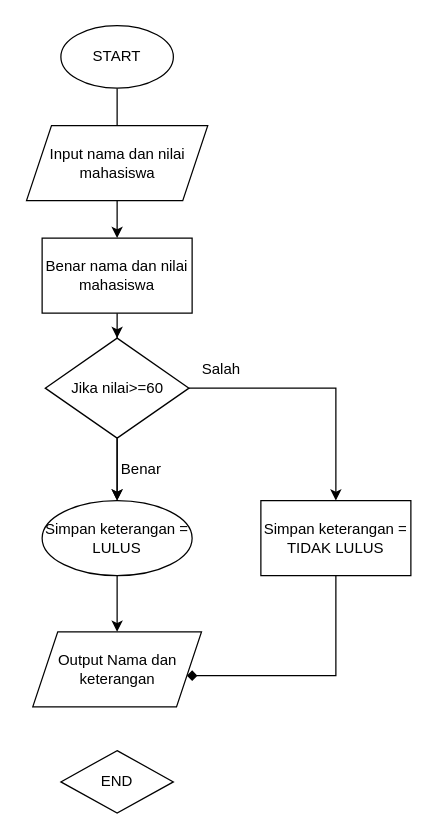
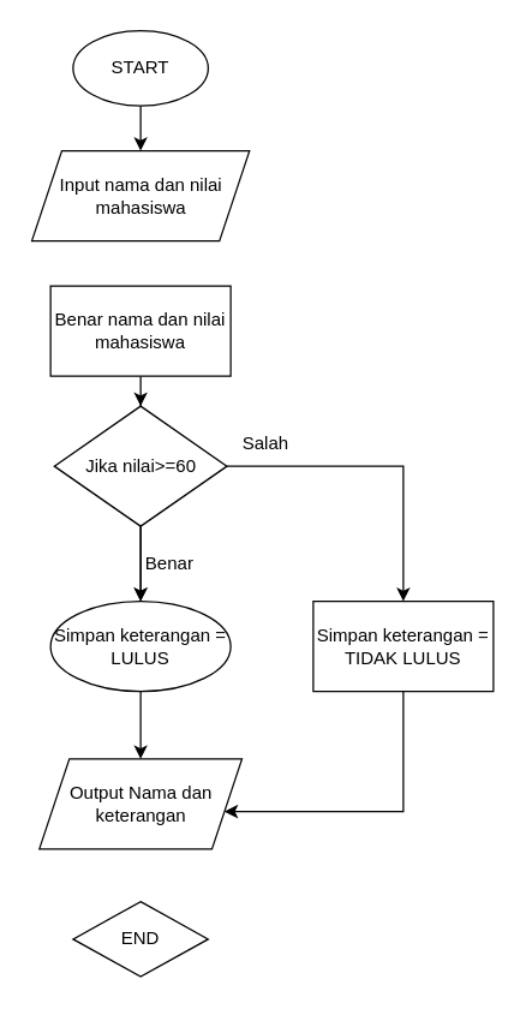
  <mxCell id="0" />
  <mxCell id="1" parent="0" />
- <mxCell id="2" style="edgeStyle=orthogonalEdgeStyle;rounded=0;orthogonalLoop=1;jettySize=auto;html=1;entryX=0.5;entryY=0;entryDx=0;entryDy=0;endArrow=none;" edge="1" parent="1" source="3" target="6"><mxGeometry relative="1" as="geometry" /></mxCell>
+ <mxCell id="2" style="edgeStyle=orthogonalEdgeStyle;rounded=0;orthogonalLoop=1;jettySize=auto;html=1;entryX=0.5;entryY=0;entryDx=0;entryDy=0;" edge="1" parent="1" source="3" target="6"><mxGeometry relative="1" as="geometry" /></mxCell>
  <mxCell id="3" value="START" style="ellipse;whiteSpace=wrap;html=1;" vertex="1" parent="1"><mxGeometry x="48" y="20" width="90" height="50" as="geometry" /></mxCell>
  <mxCell id="4" value="END" style="rhombus;whiteSpace=wrap;html=1;" vertex="1" parent="1"><mxGeometry x="48" y="600" width="90" height="50" as="geometry" /></mxCell>
- <mxCell id="5" style="edgeStyle=orthogonalEdgeStyle;rounded=0;orthogonalLoop=1;jettySize=auto;html=1;entryX=0.5;entryY=0;entryDx=0;entryDy=0;" edge="1" parent="1" source="6" target="8"><mxGeometry relative="1" as="geometry" /></mxCell>
  <mxCell id="6" value="Input nama dan nilai mahasiswa" style="shape=parallelogram;perimeter=parallelogramPerimeter;whiteSpace=wrap;html=1;fixedSize=1;" vertex="1" parent="1"><mxGeometry x="20.5" y="100" width="145" height="60" as="geometry" /></mxCell>
  <mxCell id="7" style="edgeStyle=orthogonalEdgeStyle;rounded=0;orthogonalLoop=1;jettySize=auto;html=1;entryX=0.5;entryY=0;entryDx=0;entryDy=0;" edge="1" parent="1" source="8" target="12"><mxGeometry relative="1" as="geometry" /></mxCell>
  <mxCell id="8" value="Benar nama dan nilai mahasiswa" style="rounded=0;whiteSpace=wrap;html=1;" vertex="1" parent="1"><mxGeometry x="33" y="190" width="120" height="60" as="geometry" /></mxCell>
  <mxCell id="9" style="edgeStyle=orthogonalEdgeStyle;rounded=0;orthogonalLoop=1;jettySize=auto;html=1;entryX=0.5;entryY=0;entryDx=0;entryDy=0;" edge="1" parent="1" source="12" target="14"><mxGeometry relative="1" as="geometry" /></mxCell>
  <mxCell id="10" style="edgeStyle=orthogonalEdgeStyle;rounded=0;orthogonalLoop=1;jettySize=auto;html=1;entryX=0.5;entryY=0;entryDx=0;entryDy=0;" edge="1" parent="1" source="12" target="16"><mxGeometry relative="1" as="geometry" /></mxCell>
  <mxCell id="11" value="" style="edgeStyle=orthogonalEdgeStyle;rounded=0;orthogonalLoop=1;jettySize=auto;html=1;" edge="1" parent="1" source="12" target="14"><mxGeometry relative="1" as="geometry" /></mxCell>
  <mxCell id="12" value="Jika nilai&amp;gt;=60" style="rhombus;whiteSpace=wrap;html=1;" vertex="1" parent="1"><mxGeometry x="35.5" y="270" width="115" height="80" as="geometry" /></mxCell>
  <mxCell id="13" style="edgeStyle=orthogonalEdgeStyle;rounded=0;orthogonalLoop=1;jettySize=auto;html=1;entryX=0.5;entryY=0;entryDx=0;entryDy=0;" edge="1" parent="1" source="14" target="19"><mxGeometry relative="1" as="geometry" /></mxCell>
  <mxCell id="14" value="Simpan keterangan = LULUS" style="ellipse;whiteSpace=wrap;html=1;" vertex="1" parent="1"><mxGeometry x="33" y="400" width="120" height="60" as="geometry" /></mxCell>
- <mxCell id="15" style="edgeStyle=orthogonalEdgeStyle;rounded=0;orthogonalLoop=1;jettySize=auto;html=1;endArrow=diamond;" edge="1" parent="1" source="16" target="19"><mxGeometry relative="1" as="geometry"><Array as="points"><mxPoint x="268" y="540" /></Array></mxGeometry></mxCell>
+ <mxCell id="15" style="edgeStyle=orthogonalEdgeStyle;rounded=0;orthogonalLoop=1;jettySize=auto;html=1;" edge="1" parent="1" source="16" target="19"><mxGeometry relative="1" as="geometry"><Array as="points"><mxPoint x="268" y="540" /></Array></mxGeometry></mxCell>
  <mxCell id="16" value="Simpan keterangan = TIDAK LULUS" style="rounded=0;whiteSpace=wrap;html=1;" vertex="1" parent="1"><mxGeometry x="208" y="400" width="120" height="60" as="geometry" /></mxCell>
  <mxCell id="17" value="Benar" style="text;html=1;align=center;verticalAlign=middle;resizable=0;points=[];autosize=1;strokeColor=none;fillColor=none;" vertex="1" parent="1"><mxGeometry x="82" y="360" width="60" height="30" as="geometry" /></mxCell>
  <mxCell id="18" value="Salah" style="text;html=1;align=center;verticalAlign=middle;resizable=0;points=[];autosize=1;strokeColor=none;fillColor=none;" vertex="1" parent="1"><mxGeometry x="150.5" y="280" width="50" height="30" as="geometry" /></mxCell>
  <mxCell id="19" value="Output Nama dan keterangan" style="shape=parallelogram;perimeter=parallelogramPerimeter;whiteSpace=wrap;html=1;fixedSize=1;" vertex="1" parent="1"><mxGeometry x="25.5" y="505" width="135" height="60" as="geometry" /></mxCell>
